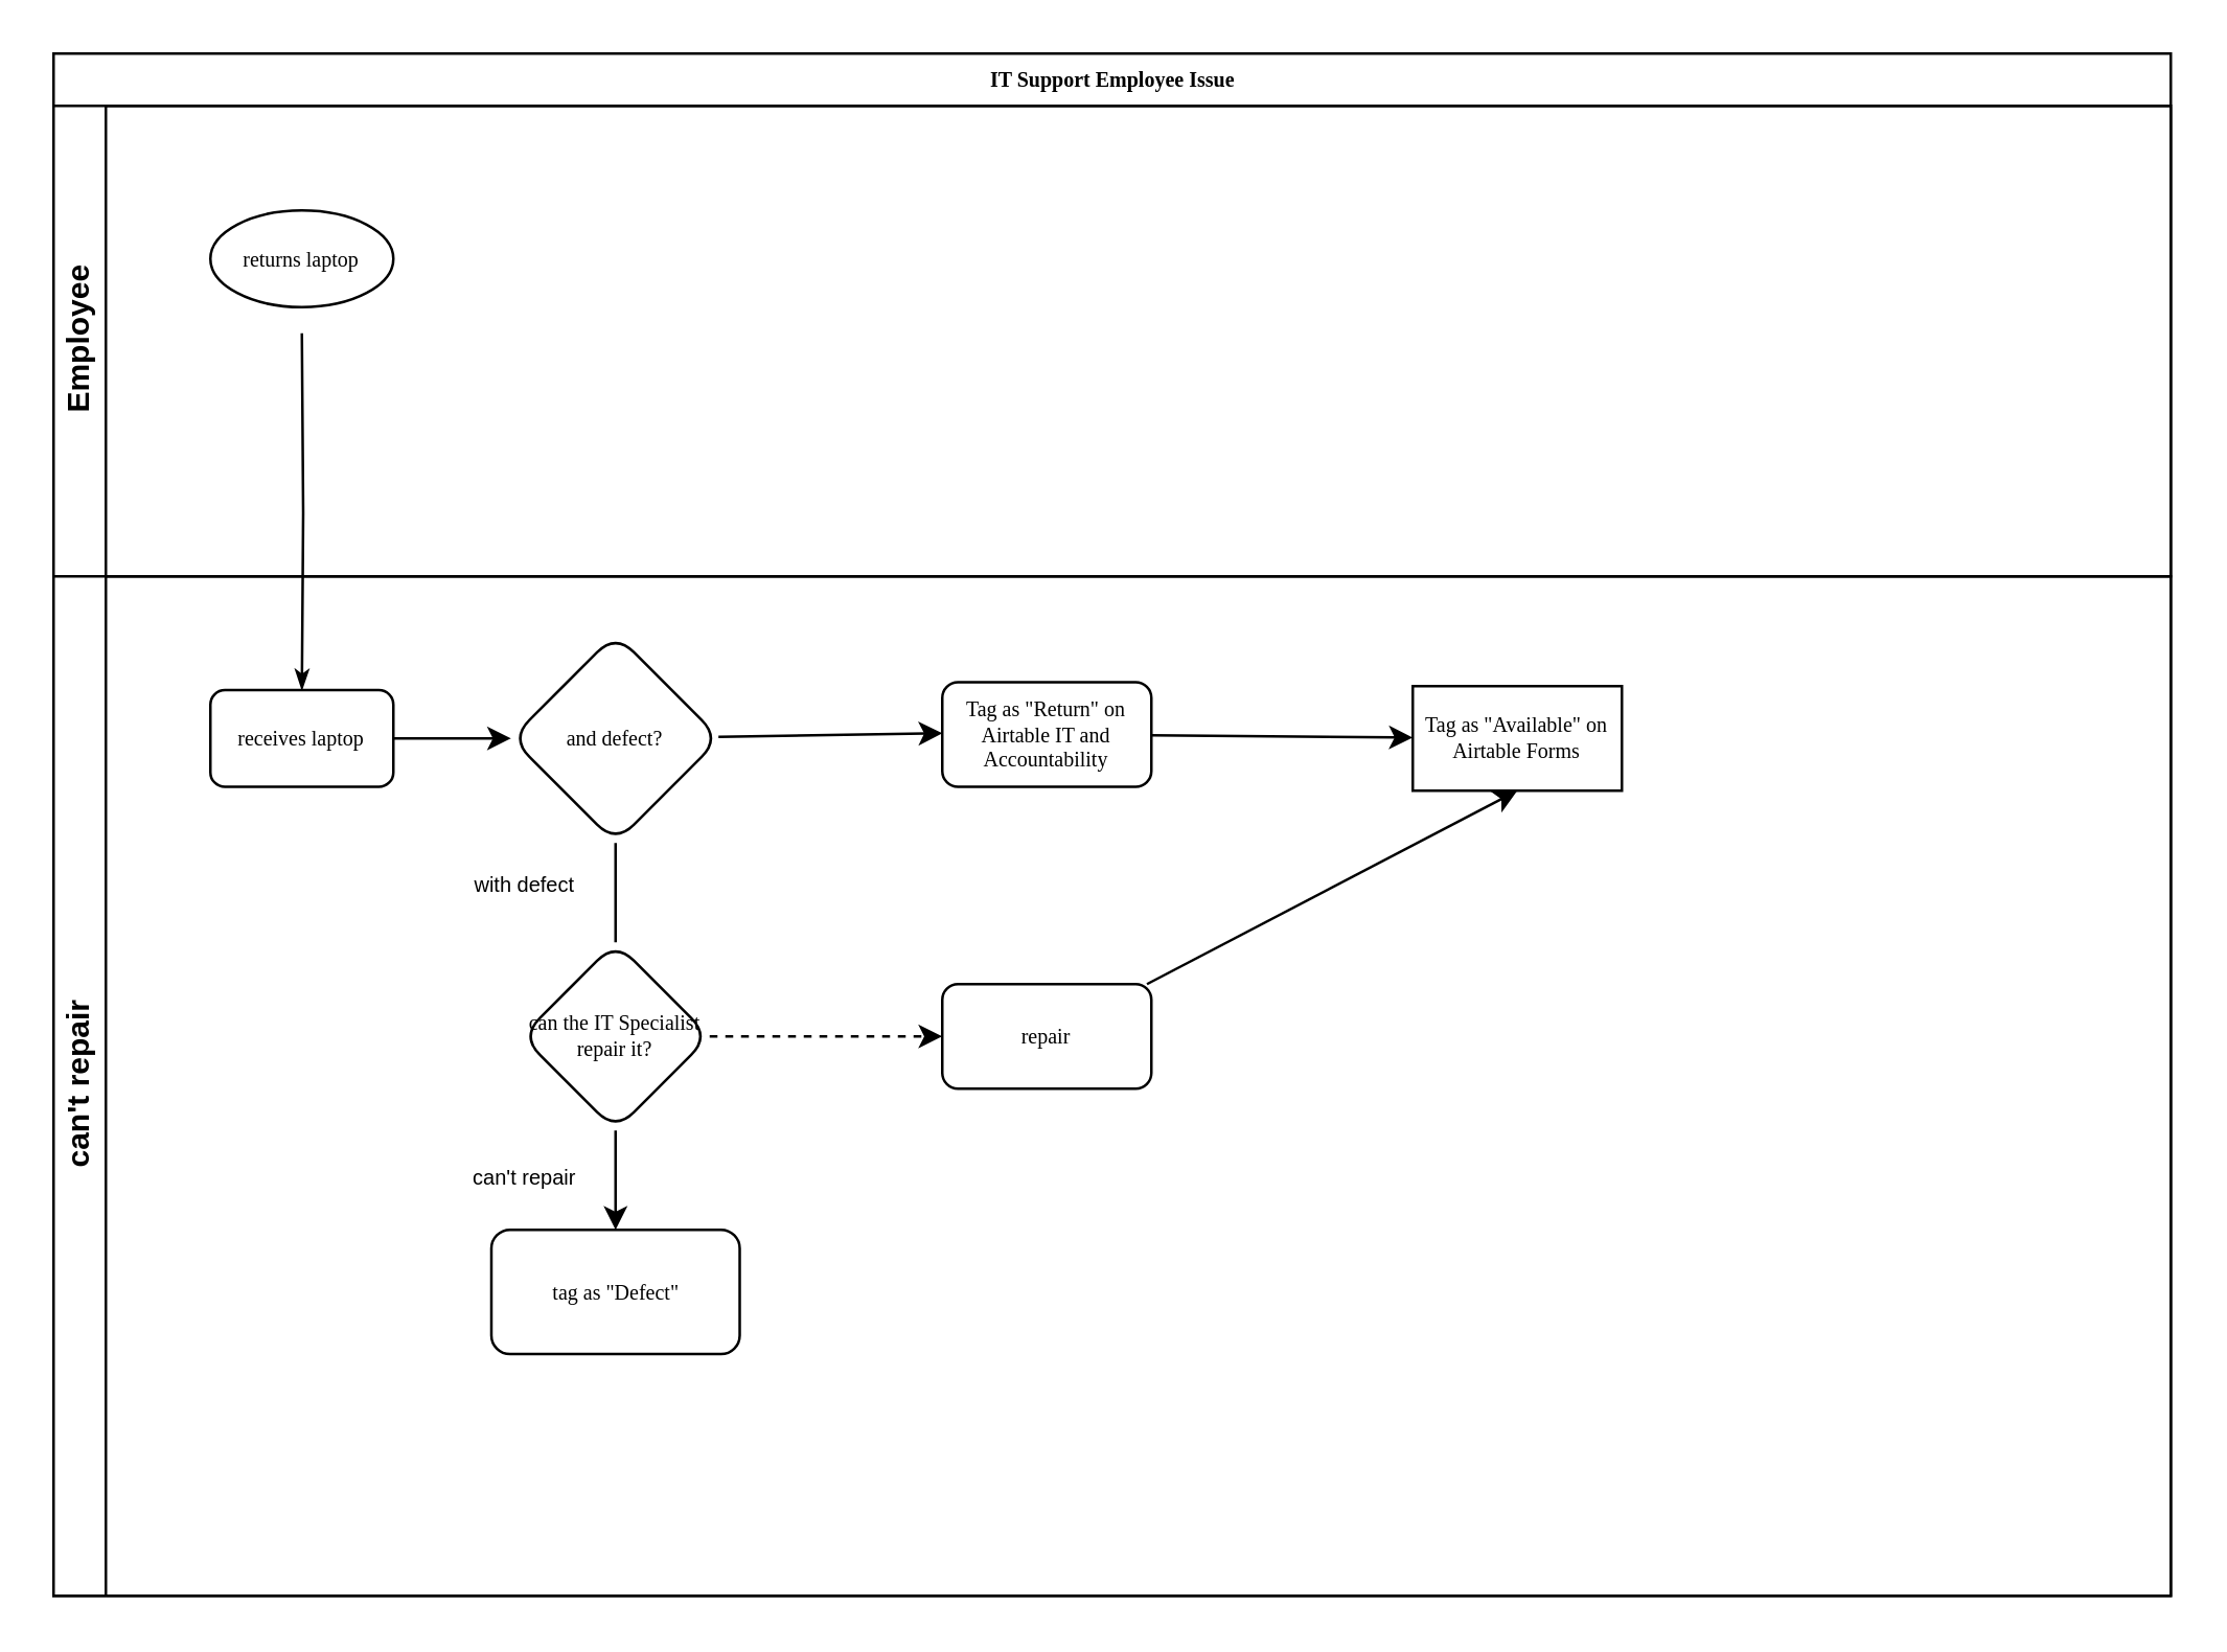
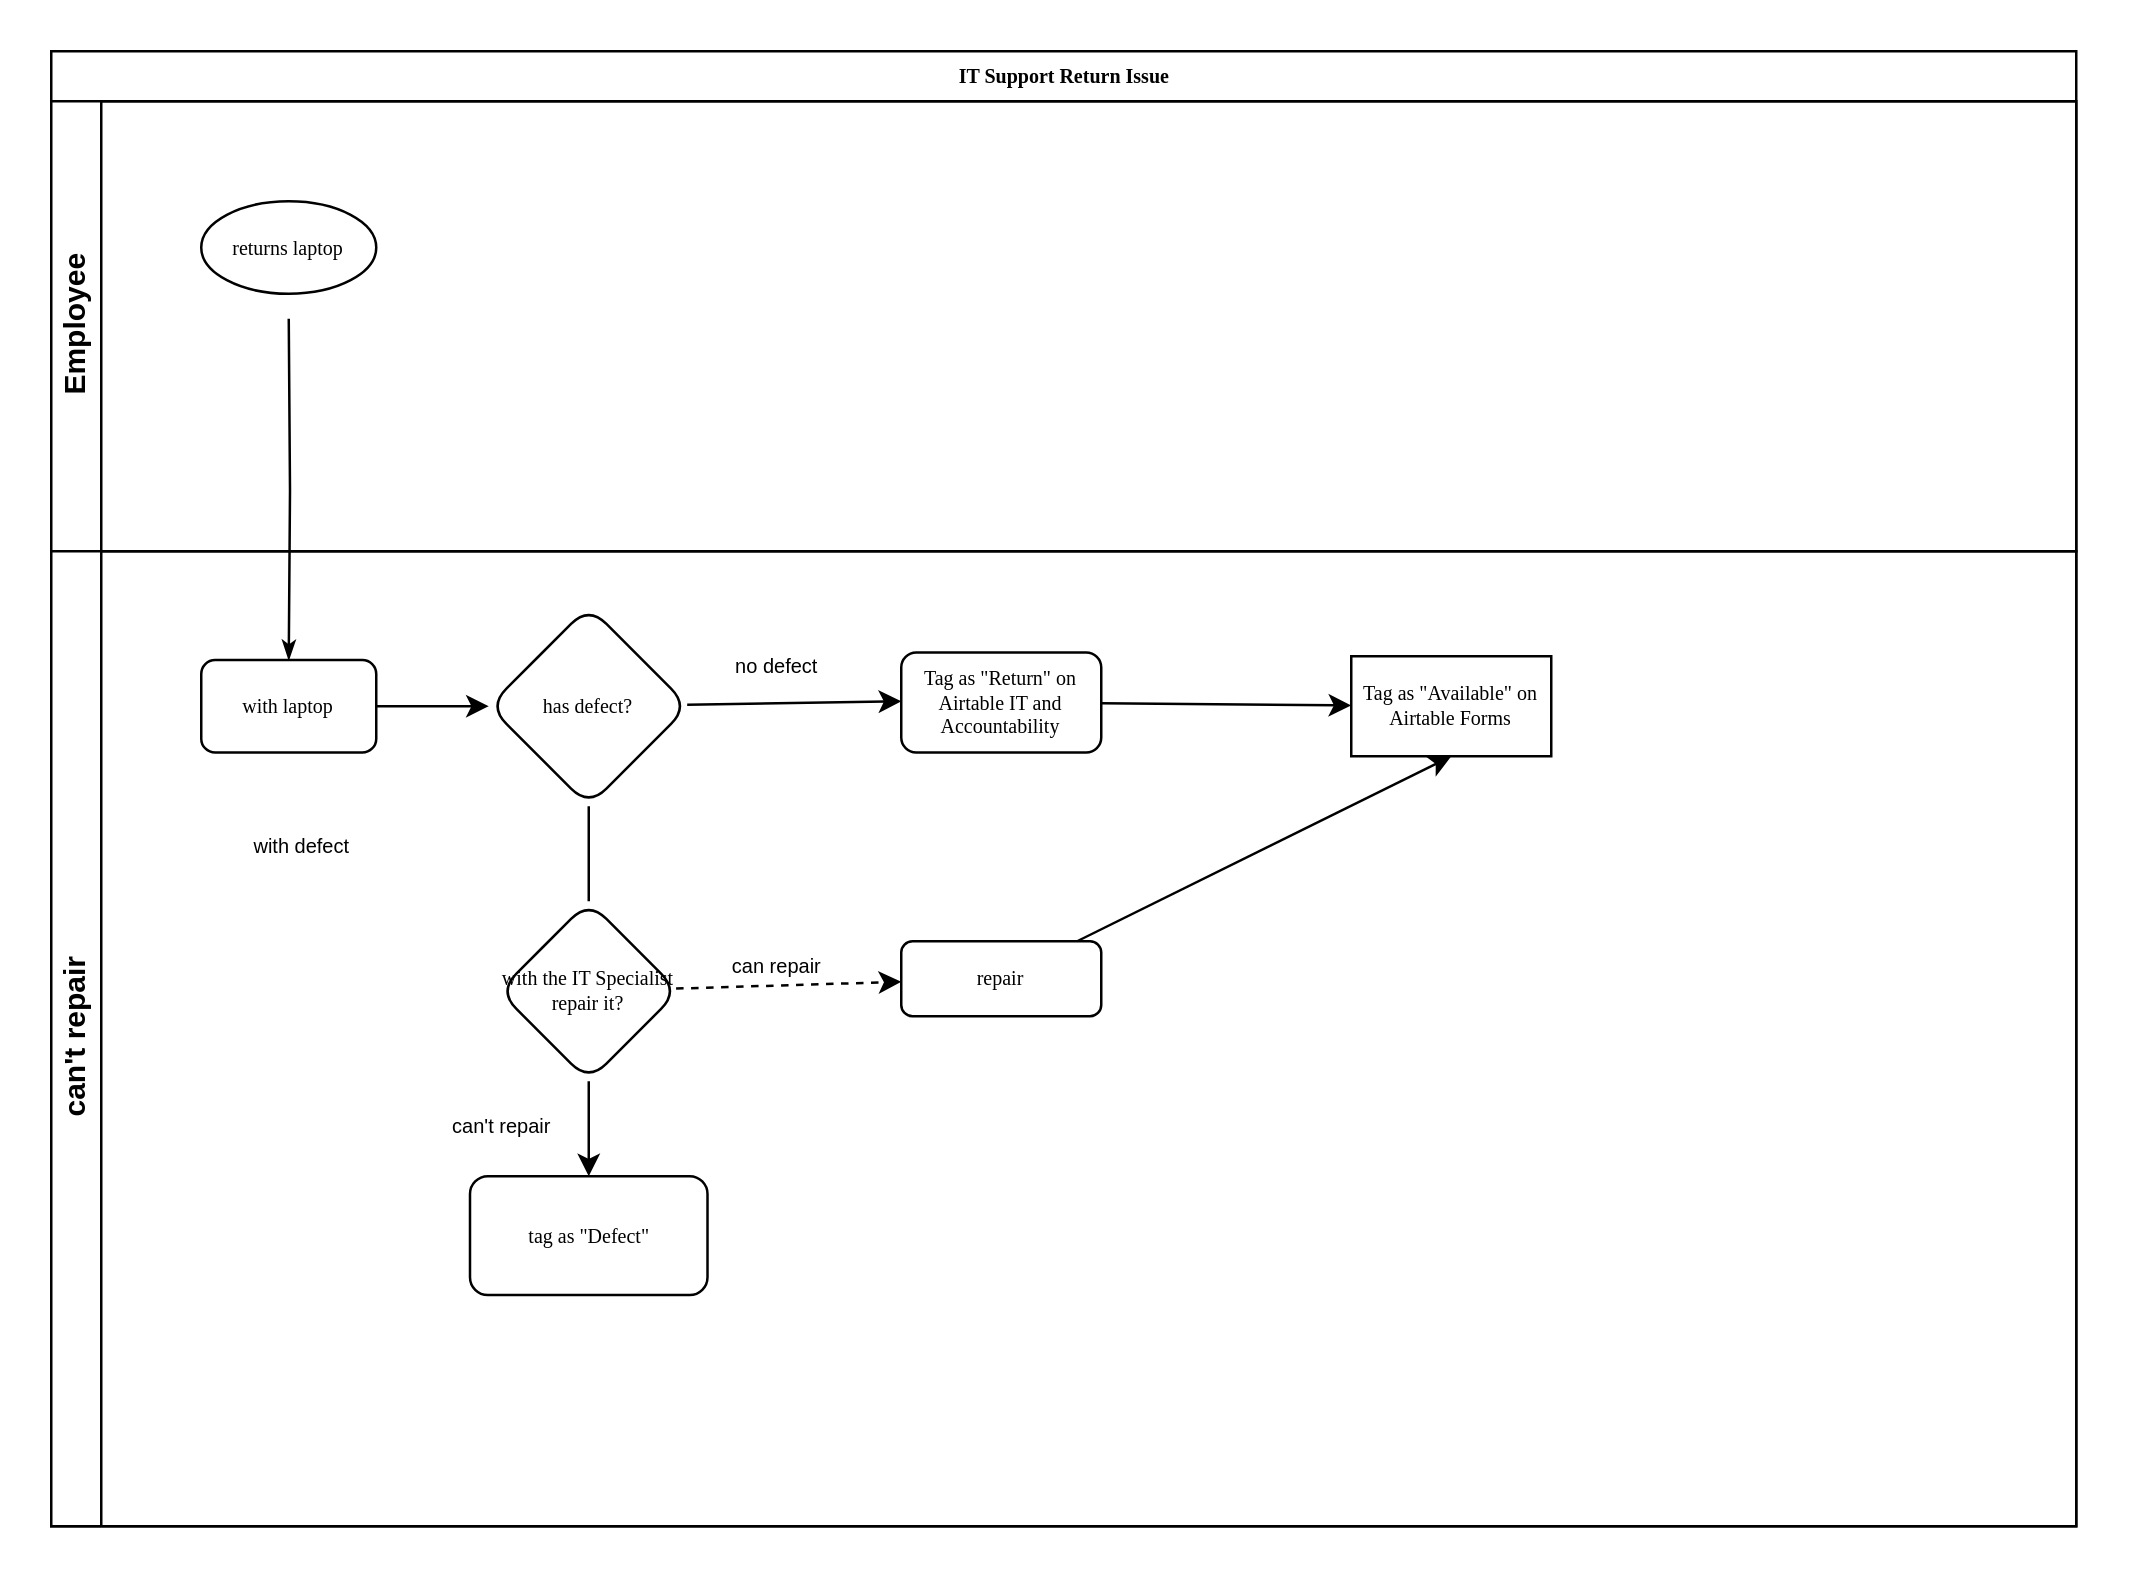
  <mxCell id="0" />
  <mxCell id="1" parent="0" />
- <mxCell id="2" value="IT Support Employee Issue" style="swimlane;html=1;childLayout=stackLayout;horizontal=1;startSize=20;horizontalStack=0;rounded=0;shadow=0;labelBackgroundColor=none;strokeWidth=1;fontFamily=Verdana;fontSize=8;align=center;" parent="1" vertex="1"><mxGeometry x="20" y="20" width="810" height="590" as="geometry" /></mxCell>
+ <mxCell id="2" value="IT Support Return Issue" style="swimlane;html=1;childLayout=stackLayout;horizontal=1;startSize=20;horizontalStack=0;rounded=0;shadow=0;labelBackgroundColor=none;strokeWidth=1;fontFamily=Verdana;fontSize=8;align=center;" parent="1" vertex="1"><mxGeometry x="20" y="20" width="810" height="590" as="geometry" /></mxCell>
  <mxCell id="3" style="edgeStyle=orthogonalEdgeStyle;rounded=0;html=1;labelBackgroundColor=none;startArrow=none;startFill=0;startSize=5;endArrow=classicThin;endFill=1;endSize=5;jettySize=auto;orthogonalLoop=1;strokeWidth=1;fontFamily=Verdana;fontSize=8" parent="2" target="8" edge="1"><mxGeometry relative="1" as="geometry"><mxPoint x="95" y="107.0" as="sourcePoint" /></mxGeometry></mxCell>
  <mxCell id="4" value="Employee&lt;br&gt;" style="swimlane;html=1;startSize=20;horizontal=0;" parent="2" vertex="1"><mxGeometry y="20" width="810" height="180" as="geometry" /></mxCell>
  <mxCell id="5" value="returns laptop" style="ellipse;whiteSpace=wrap;html=1;shadow=0;labelBackgroundColor=none;strokeWidth=1;fontFamily=Verdana;fontSize=8;align=center;" parent="4" vertex="1"><mxGeometry x="60" y="40.0" width="70" height="37" as="geometry" /></mxCell>
  <mxCell id="6" value="can't repair&lt;br&gt;" style="swimlane;html=1;startSize=20;horizontal=0;" parent="2" vertex="1"><mxGeometry y="200" width="810" height="390" as="geometry" /></mxCell>
  <mxCell id="7" value="" style="edgeStyle=none;html=1;" parent="6" target="11" edge="1"><mxGeometry relative="1" as="geometry"><mxPoint x="100.0" y="62" as="sourcePoint" /></mxGeometry></mxCell>
- <mxCell id="8" value="receives laptop" style="rounded=1;whiteSpace=wrap;html=1;shadow=0;labelBackgroundColor=none;strokeWidth=1;fontFamily=Verdana;fontSize=8;align=center;" parent="6" vertex="1"><mxGeometry x="60" y="43.5" width="70" height="37" as="geometry" /></mxCell>
+ <mxCell id="8" value="with laptop" style="rounded=1;whiteSpace=wrap;html=1;shadow=0;labelBackgroundColor=none;strokeWidth=1;fontFamily=Verdana;fontSize=8;align=center;" parent="6" vertex="1"><mxGeometry x="60" y="43.5" width="70" height="37" as="geometry" /></mxCell>
  <mxCell id="9" style="edgeStyle=none;html=1;" parent="6" source="11" edge="1"><mxGeometry relative="1" as="geometry"><mxPoint x="340" y="60" as="targetPoint" /></mxGeometry></mxCell>
  <mxCell id="10" style="edgeStyle=none;html=1;endArrow=none;" parent="6" source="11" target="15" edge="1"><mxGeometry relative="1" as="geometry" /></mxCell>
- <mxCell id="11" value="and defect?" style="rhombus;whiteSpace=wrap;html=1;fontSize=8;fontFamily=Verdana;rounded=1;shadow=0;labelBackgroundColor=none;strokeWidth=1;" parent="6" vertex="1"><mxGeometry x="175" y="22.0" width="80" height="80" as="geometry" /></mxCell>
- <mxCell id="12" value="&lt;span style=&quot;font-size: 8px;&quot;&gt;with defect&lt;/span&gt;" style="text;html=1;align=center;verticalAlign=middle;resizable=0;points=[];autosize=1;strokeColor=none;fillColor=none;" parent="6" vertex="1"><mxGeometry x="150" y="102" width="60" height="30" as="geometry" /></mxCell>
+ <mxCell id="11" value="has defect?" style="rhombus;whiteSpace=wrap;html=1;fontSize=8;fontFamily=Verdana;rounded=1;shadow=0;labelBackgroundColor=none;strokeWidth=1;" parent="6" vertex="1"><mxGeometry x="175" y="22.0" width="80" height="80" as="geometry" /></mxCell>
+ <mxCell id="12" value="&lt;span style=&quot;font-size: 8px;&quot;&gt;with defect&lt;/span&gt;" style="text;html=1;align=center;verticalAlign=middle;resizable=0;points=[];autosize=1;strokeColor=none;fillColor=none;" parent="6" vertex="1"><mxGeometry x="70" y="102" width="60" height="30" as="geometry" /></mxCell>
  <mxCell id="13" style="edgeStyle=none;html=1;dashed=1;" parent="6" source="15" target="21" edge="1"><mxGeometry relative="1" as="geometry" /></mxCell>
  <mxCell id="14" value="" style="edgeStyle=none;html=1;fontSize=8;" parent="6" source="15" target="23" edge="1"><mxGeometry relative="1" as="geometry" /></mxCell>
- <mxCell id="15" value="can the IT Specialist &lt;br&gt;repair it?" style="rhombus;whiteSpace=wrap;html=1;fontSize=8;fontFamily=Verdana;rounded=1;shadow=0;labelBackgroundColor=none;strokeWidth=1;" parent="6" vertex="1"><mxGeometry x="179" y="140" width="72" height="72" as="geometry" /></mxCell>
+ <mxCell id="15" value="with the IT Specialist &lt;br&gt;repair it?" style="rhombus;whiteSpace=wrap;html=1;fontSize=8;fontFamily=Verdana;rounded=1;shadow=0;labelBackgroundColor=none;strokeWidth=1;" parent="6" vertex="1"><mxGeometry x="179" y="140" width="72" height="72" as="geometry" /></mxCell>
  <mxCell id="16" style="edgeStyle=none;html=1;" parent="6" source="17" target="18" edge="1"><mxGeometry relative="1" as="geometry" /></mxCell>
  <mxCell id="17" value="Tag as &quot;Return&quot; on Airtable IT and Accountability" style="whiteSpace=wrap;html=1;fontSize=8;fontFamily=Verdana;rounded=1;shadow=0;labelBackgroundColor=none;strokeWidth=1;" parent="6" vertex="1"><mxGeometry x="340" y="40.5" width="80" height="40" as="geometry" /></mxCell>
  <mxCell id="18" value="Tag as &quot;Available&quot; on Airtable Forms" style="whiteSpace=wrap;html=1;fontSize=8;fontFamily=Verdana;rounded=0;shadow=0;labelBackgroundColor=none;strokeWidth=1;" parent="6" vertex="1"><mxGeometry x="520" y="42" width="80" height="40" as="geometry" /></mxCell>
+ <mxCell id="19" value="&lt;font style=&quot;font-size: 8px;&quot;&gt;no defect&lt;/font&gt;" style="text;html=1;align=center;verticalAlign=middle;resizable=0;points=[];autosize=1;strokeColor=none;fillColor=none;" parent="6" vertex="1"><mxGeometry x="260" y="30" width="60" height="30" as="geometry" /></mxCell>
  <mxCell id="20" style="edgeStyle=none;html=1;entryX=0.5;entryY=1;entryDx=0;entryDy=0;" parent="6" source="21" target="18" edge="1"><mxGeometry relative="1" as="geometry"><mxPoint x="500" y="110" as="targetPoint" /></mxGeometry></mxCell>
- <mxCell id="21" value="repair" style="whiteSpace=wrap;html=1;fontSize=8;fontFamily=Verdana;rounded=1;shadow=0;labelBackgroundColor=none;strokeWidth=1;" parent="6" vertex="1"><mxGeometry x="340" y="156" width="80" height="40" as="geometry" /></mxCell>
+ <mxCell id="21" value="repair" style="whiteSpace=wrap;html=1;fontSize=8;fontFamily=Verdana;rounded=1;shadow=0;labelBackgroundColor=none;strokeWidth=1;" parent="6" vertex="1"><mxGeometry x="340" y="156" width="80" height="30" as="geometry" /></mxCell>
+ <mxCell id="22" value="&lt;font style=&quot;font-size: 8px;&quot;&gt;can repair&lt;/font&gt;" style="text;html=1;align=center;verticalAlign=middle;resizable=0;points=[];autosize=1;strokeColor=none;fillColor=none;" parent="6" vertex="1"><mxGeometry x="260" y="150" width="60" height="30" as="geometry" /></mxCell>
  <mxCell id="23" value="tag as &quot;Defect&quot;" style="whiteSpace=wrap;html=1;fontSize=8;fontFamily=Verdana;rounded=1;shadow=0;labelBackgroundColor=none;strokeWidth=1;" parent="6" vertex="1"><mxGeometry x="167.5" y="250" width="95" height="47.5" as="geometry" /></mxCell>
  <mxCell id="24" value="can't repair&lt;br&gt;" style="text;html=1;align=center;verticalAlign=middle;resizable=0;points=[];autosize=1;strokeColor=none;fillColor=none;fontSize=8;" parent="6" vertex="1"><mxGeometry x="150" y="220" width="60" height="20" as="geometry" /></mxCell>
